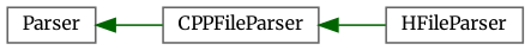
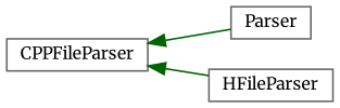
  digraph {
    fontname=Merriweather
    rankdir=LR
    node [color=grey40 fillcolor=white fontname=Merriweather fontsize=10 shape=box style=filled]
    edge [color=darkgreen dir=back fontname=Merriweather fontsize=10 labelfontname=Helvetica labelfontsize=10 style=solid]
    n1 [height=0.2 label=Parser width=0.4]
    n2 [height=0.2 label=CPPFileParser width=0.4]
    n3 [height=0.2 label=HFileParser width=0.4]
-   n1 -> n2
+   n2 -> n1
    n2 -> n3
  }
